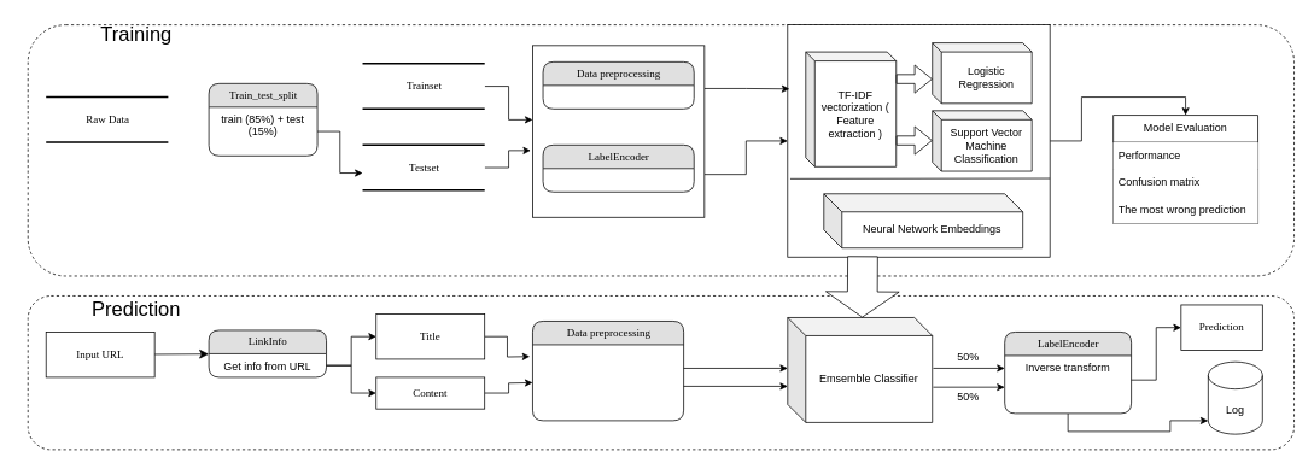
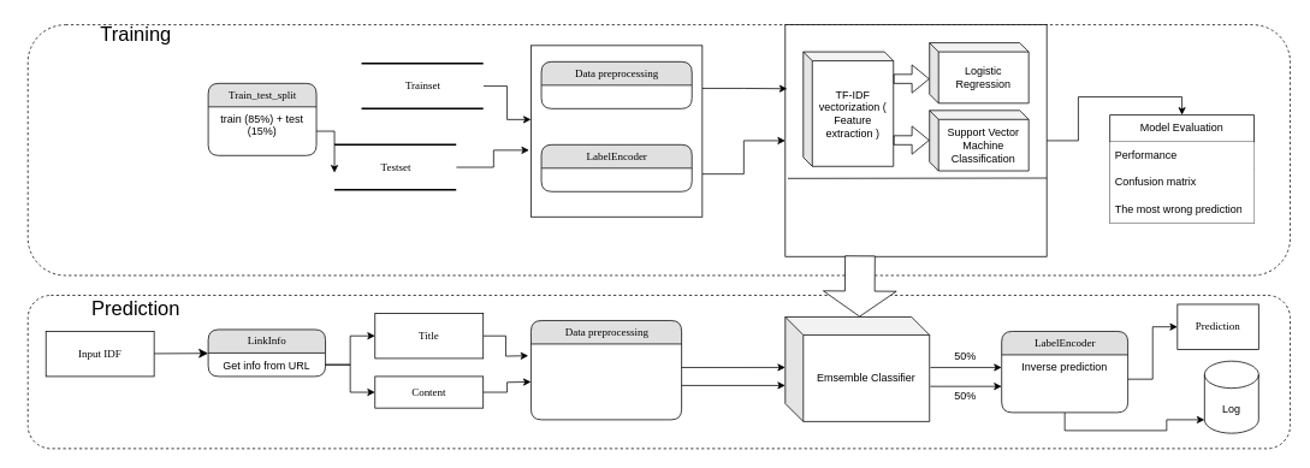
  <mxCell id="0" />
  <mxCell id="1" parent="0" />
  <mxCell id="2" value="" style="rounded=1;whiteSpace=wrap;html=1;fillColor=none;dashed=1;" parent="1" vertex="1"><mxGeometry x="30" y="27" width="1400" height="278" as="geometry" /></mxCell>
  <mxCell id="3" value="" style="rounded=1;whiteSpace=wrap;html=1;fillColor=none;dashed=1;" parent="1" vertex="1"><mxGeometry x="30" y="327" width="1400" height="170" as="geometry" /></mxCell>
  <mxCell id="4" style="edgeStyle=orthogonalEdgeStyle;rounded=0;orthogonalLoop=1;jettySize=auto;html=1;exitX=1;exitY=0.5;exitDx=0;exitDy=0;entryX=0.5;entryY=0;entryDx=0;entryDy=0;" parent="1" source="5" target="33" edge="1"><mxGeometry relative="1" as="geometry" /></mxCell>
  <mxCell id="5" value="" style="rounded=0;whiteSpace=wrap;html=1;" parent="1" vertex="1"><mxGeometry x="870" y="27" width="290" height="257" as="geometry" /></mxCell>
  <mxCell id="6" style="edgeStyle=none;html=1;labelBackgroundColor=none;startFill=0;startSize=8;endFill=1;endSize=8;fontFamily=Verdana;fontSize=12;" parent="1" source="7" target="8" edge="1"><mxGeometry relative="1" as="geometry" /></mxCell>
- <mxCell id="7" value="Input URL" style="whiteSpace=wrap;html=1;rounded=0;shadow=0;comic=0;labelBackgroundColor=none;strokeWidth=1;fontFamily=Verdana;fontSize=12;align=center;" parent="1" vertex="1"><mxGeometry x="50" y="367" width="120" height="50" as="geometry" /></mxCell>
+ <mxCell id="7" value="Input IDF" style="whiteSpace=wrap;html=1;rounded=0;shadow=0;comic=0;labelBackgroundColor=none;strokeWidth=1;fontFamily=Verdana;fontSize=12;align=center;" parent="1" vertex="1"><mxGeometry x="50" y="367" width="120" height="50" as="geometry" /></mxCell>
  <mxCell id="8" value="LinkInfo" style="swimlane;html=1;fontStyle=0;childLayout=stackLayout;horizontal=1;startSize=26;fillColor=#e0e0e0;horizontalStack=0;resizeParent=1;resizeLast=0;collapsible=1;marginBottom=0;swimlaneFillColor=#ffffff;align=center;rounded=1;shadow=0;comic=0;labelBackgroundColor=none;strokeWidth=1;fontFamily=Verdana;fontSize=12" parent="1" vertex="1"><mxGeometry x="230" y="365" width="130" height="52" as="geometry" /></mxCell>
  <mxCell id="9" value="Get info from URL" style="text;html=1;strokeColor=none;fillColor=none;spacingLeft=4;spacingRight=4;whiteSpace=wrap;overflow=hidden;rotatable=0;points=[[0,0.5],[1,0.5]];portConstraint=eastwest;align=center;" parent="8" vertex="1"><mxGeometry y="26" width="130" height="26" as="geometry" /></mxCell>
- <mxCell id="10" value="Raw Data" style="html=1;rounded=0;shadow=0;comic=0;labelBackgroundColor=none;strokeWidth=2;fontFamily=Verdana;fontSize=12;align=center;shape=mxgraph.ios7ui.horLines;" parent="1" vertex="1"><mxGeometry x="50" y="107" width="135" height="50" as="geometry" /></mxCell>
  <mxCell id="11" value="Train_test_split" style="swimlane;html=1;fontStyle=0;childLayout=stackLayout;horizontal=1;startSize=26;fillColor=#e0e0e0;horizontalStack=0;resizeParent=1;resizeLast=0;collapsible=1;marginBottom=0;swimlaneFillColor=#ffffff;align=center;rounded=1;shadow=0;comic=0;labelBackgroundColor=none;strokeWidth=1;fontFamily=Verdana;fontSize=12" parent="1" vertex="1"><mxGeometry x="230" y="92" width="120" height="80" as="geometry" /></mxCell>
  <mxCell id="12" value="train (85%) + test (15%)" style="text;html=1;strokeColor=none;fillColor=none;spacingLeft=4;spacingRight=4;whiteSpace=wrap;overflow=hidden;rotatable=0;points=[[0,0.5],[1,0.5]];portConstraint=eastwest;align=center;" parent="11" vertex="1"><mxGeometry y="26" width="120" height="54" as="geometry" /></mxCell>
  <mxCell id="13" style="edgeStyle=orthogonalEdgeStyle;rounded=0;orthogonalLoop=1;jettySize=auto;html=1;entryX=0;entryY=0.432;entryDx=0;entryDy=0;entryPerimeter=0;" parent="1" source="14" target="19" edge="1"><mxGeometry relative="1" as="geometry" /></mxCell>
  <mxCell id="14" value="Trainset" style="html=1;rounded=0;shadow=0;comic=0;labelBackgroundColor=none;strokeWidth=2;fontFamily=Verdana;fontSize=12;align=center;shape=mxgraph.ios7ui.horLines;" parent="1" vertex="1"><mxGeometry x="400" y="70" width="135" height="50" as="geometry" /></mxCell>
  <mxCell id="15" style="edgeStyle=orthogonalEdgeStyle;rounded=0;orthogonalLoop=1;jettySize=auto;html=1;entryX=-0.011;entryY=0.611;entryDx=0;entryDy=0;entryPerimeter=0;" parent="1" source="16" target="19" edge="1"><mxGeometry relative="1" as="geometry" /></mxCell>
- <mxCell id="16" value="Testset" style="html=1;rounded=0;shadow=0;comic=0;labelBackgroundColor=none;strokeWidth=2;fontFamily=Verdana;fontSize=12;align=center;shape=mxgraph.ios7ui.horLines;" parent="1" vertex="1"><mxGeometry x="400" y="160" width="135" height="50" as="geometry" /></mxCell>
+ <mxCell id="16" value="Testset" style="html=1;rounded=0;shadow=0;comic=0;labelBackgroundColor=none;strokeWidth=2;fontFamily=Verdana;fontSize=12;align=center;shape=mxgraph.ios7ui.horLines;" parent="1" vertex="1"><mxGeometry x="370" y="160" width="135" height="50" as="geometry" /></mxCell>
  <mxCell id="17" style="edgeStyle=orthogonalEdgeStyle;rounded=0;orthogonalLoop=1;jettySize=auto;html=1;exitX=1;exitY=0.25;exitDx=0;exitDy=0;entryX=0.007;entryY=0.276;entryDx=0;entryDy=0;entryPerimeter=0;" parent="1" source="19" target="5" edge="1"><mxGeometry relative="1" as="geometry" /></mxCell>
  <mxCell id="18" style="edgeStyle=orthogonalEdgeStyle;rounded=0;orthogonalLoop=1;jettySize=auto;html=1;exitX=1;exitY=0.75;exitDx=0;exitDy=0;" parent="1" source="19" target="5" edge="1"><mxGeometry relative="1" as="geometry" /></mxCell>
  <mxCell id="19" value="" style="whiteSpace=wrap;html=1;aspect=fixed;" parent="1" vertex="1"><mxGeometry x="588" y="50" width="190" height="190" as="geometry" /></mxCell>
  <mxCell id="20" value="Data preprocessing" style="swimlane;html=1;fontStyle=0;childLayout=stackLayout;horizontal=1;startSize=26;fillColor=#e0e0e0;horizontalStack=0;resizeParent=1;resizeLast=0;collapsible=1;marginBottom=0;swimlaneFillColor=#ffffff;align=center;rounded=1;shadow=0;comic=0;labelBackgroundColor=none;strokeWidth=1;fontFamily=Verdana;fontSize=12" parent="1" vertex="1"><mxGeometry x="599.5" y="68" width="167" height="52" as="geometry" /></mxCell>
  <mxCell id="21" value="LabelEncoder" style="swimlane;html=1;fontStyle=0;childLayout=stackLayout;horizontal=1;startSize=26;fillColor=#e0e0e0;horizontalStack=0;resizeParent=1;resizeLast=0;collapsible=1;marginBottom=0;swimlaneFillColor=#ffffff;align=center;rounded=1;shadow=0;comic=0;labelBackgroundColor=none;strokeWidth=1;fontFamily=Verdana;fontSize=12" parent="1" vertex="1"><mxGeometry x="599.5" y="160" width="167" height="52" as="geometry" /></mxCell>
  <mxCell id="22" value="" style="endArrow=none;html=1;rounded=0;exitX=0.01;exitY=0.663;exitDx=0;exitDy=0;exitPerimeter=0;" parent="1" source="5" edge="1"><mxGeometry width="50" height="50" relative="1" as="geometry"><mxPoint x="660" y="317" as="sourcePoint" /><mxPoint x="1160" y="197" as="targetPoint" /></mxGeometry></mxCell>
- <mxCell id="23" value="Neural Network Embeddings" style="shape=cube;whiteSpace=wrap;html=1;boundedLbl=1;backgroundOutline=1;darkOpacity=0.05;darkOpacity2=0.1;" parent="1" vertex="1"><mxGeometry x="910" y="214" width="220" height="60" as="geometry" /></mxCell>
  <mxCell id="24" value="TF-IDF vectorization&amp;nbsp;( Feature extraction )" style="shape=cube;whiteSpace=wrap;html=1;boundedLbl=1;backgroundOutline=1;darkOpacity=0.05;darkOpacity2=0.1;size=10;" parent="1" vertex="1"><mxGeometry x="890" y="57" width="100" height="127" as="geometry" /></mxCell>
  <mxCell id="25" value="Logistic Regression" style="shape=cube;whiteSpace=wrap;html=1;boundedLbl=1;backgroundOutline=1;darkOpacity=0.05;darkOpacity2=0.1;size=10;" parent="1" vertex="1"><mxGeometry x="1030" y="47" width="110" height="67" as="geometry" /></mxCell>
  <mxCell id="26" value="Support Vector Machine Classification" style="shape=cube;whiteSpace=wrap;html=1;boundedLbl=1;backgroundOutline=1;darkOpacity=0.05;darkOpacity2=0.1;size=10;" parent="1" vertex="1"><mxGeometry x="1030" y="122" width="110" height="67" as="geometry" /></mxCell>
  <mxCell id="27" style="edgeStyle=orthogonalEdgeStyle;rounded=0;orthogonalLoop=1;jettySize=auto;html=1;entryX=-0.018;entryY=0.155;entryDx=0;entryDy=0;entryPerimeter=0;" parent="1" source="28" edge="1"><mxGeometry relative="1" as="geometry"><mxPoint x="584.994" y="394.02" as="targetPoint" /></mxGeometry></mxCell>
  <mxCell id="28" value="Title" style="whiteSpace=wrap;html=1;rounded=0;shadow=0;comic=0;labelBackgroundColor=none;strokeWidth=1;fontFamily=Verdana;fontSize=12;align=center;" parent="1" vertex="1"><mxGeometry x="415" y="347" width="120" height="50" as="geometry" /></mxCell>
  <mxCell id="29" style="edgeStyle=orthogonalEdgeStyle;rounded=0;orthogonalLoop=1;jettySize=auto;html=1;entryX=0;entryY=0.5;entryDx=0;entryDy=0;" parent="1" source="30" edge="1"><mxGeometry relative="1" as="geometry"><mxPoint x="588" y="423" as="targetPoint" /></mxGeometry></mxCell>
  <mxCell id="30" value="Content" style="whiteSpace=wrap;html=1;rounded=0;shadow=0;comic=0;labelBackgroundColor=none;strokeWidth=1;fontFamily=Verdana;fontSize=12;align=center;" parent="1" vertex="1"><mxGeometry x="415" y="417" width="120" height="35" as="geometry" /></mxCell>
  <mxCell id="31" value="Emsemble Classifier" style="shape=cube;whiteSpace=wrap;html=1;boundedLbl=1;backgroundOutline=1;darkOpacity=0.05;darkOpacity2=0.1;" parent="1" vertex="1"><mxGeometry x="870" y="351" width="160" height="116" as="geometry" /></mxCell>
  <mxCell id="32" value="Data preprocessing" style="swimlane;html=1;fontStyle=0;childLayout=stackLayout;horizontal=1;startSize=26;fillColor=#e0e0e0;horizontalStack=0;resizeParent=1;resizeLast=0;collapsible=1;marginBottom=0;swimlaneFillColor=#ffffff;align=center;rounded=1;shadow=0;comic=0;labelBackgroundColor=none;strokeWidth=1;fontFamily=Verdana;fontSize=12" parent="1" vertex="1"><mxGeometry x="588" y="355" width="167" height="110" as="geometry" /></mxCell>
  <mxCell id="33" value="Model Evaluation" style="swimlane;fontStyle=0;childLayout=stackLayout;horizontal=1;startSize=30;horizontalStack=0;resizeParent=1;resizeParentMax=0;resizeLast=0;collapsible=1;marginBottom=0;whiteSpace=wrap;html=1;" parent="1" vertex="1"><mxGeometry x="1230" y="127" width="160" height="120" as="geometry" /></mxCell>
  <mxCell id="34" value="Performance" style="text;strokeColor=none;fillColor=default;align=left;verticalAlign=middle;spacingLeft=4;spacingRight=4;overflow=hidden;points=[[0,0.5],[1,0.5]];portConstraint=eastwest;rotatable=0;whiteSpace=wrap;html=1;" parent="33" vertex="1"><mxGeometry y="30" width="160" height="30" as="geometry" /></mxCell>
  <mxCell id="35" value="Confusion matrix" style="text;strokeColor=none;fillColor=default;align=left;verticalAlign=middle;spacingLeft=4;spacingRight=4;overflow=hidden;points=[[0,0.5],[1,0.5]];portConstraint=eastwest;rotatable=0;whiteSpace=wrap;html=1;" parent="33" vertex="1"><mxGeometry y="60" width="160" height="30" as="geometry" /></mxCell>
  <mxCell id="36" value="The most wrong prediction" style="text;strokeColor=none;fillColor=default;align=left;verticalAlign=middle;spacingLeft=4;spacingRight=4;overflow=hidden;points=[[0,0.5],[1,0.5]];portConstraint=eastwest;rotatable=0;whiteSpace=wrap;html=1;" parent="33" vertex="1"><mxGeometry y="90" width="160" height="30" as="geometry" /></mxCell>
  <mxCell id="37" style="edgeStyle=orthogonalEdgeStyle;rounded=0;orthogonalLoop=1;jettySize=auto;html=1;exitX=0.5;exitY=1;exitDx=0;exitDy=0;entryX=0;entryY=1;entryDx=0;entryDy=-15;entryPerimeter=0;" parent="1" source="38" target="41" edge="1"><mxGeometry relative="1" as="geometry"><Array as="points"><mxPoint x="1180" y="477" /><mxPoint x="1293" y="477" /></Array></mxGeometry></mxCell>
  <mxCell id="38" value="LabelEncoder" style="swimlane;html=1;fontStyle=0;childLayout=stackLayout;horizontal=1;startSize=26;fillColor=#e0e0e0;horizontalStack=0;resizeParent=1;resizeLast=0;collapsible=1;marginBottom=0;swimlaneFillColor=#ffffff;align=center;rounded=1;shadow=0;comic=0;labelBackgroundColor=none;strokeWidth=1;fontFamily=Verdana;fontSize=12" parent="1" vertex="1"><mxGeometry x="1110" y="367" width="140" height="90" as="geometry" /></mxCell>
- <mxCell id="39" value="Inverse transform" style="text;html=1;strokeColor=none;fillColor=none;spacingLeft=4;spacingRight=4;whiteSpace=wrap;overflow=hidden;rotatable=0;points=[[0,0.5],[1,0.5]];portConstraint=eastwest;align=center;" parent="38" vertex="1"><mxGeometry y="26" width="140" height="54" as="geometry" /></mxCell>
+ <mxCell id="39" value="Inverse prediction" style="text;html=1;strokeColor=none;fillColor=none;spacingLeft=4;spacingRight=4;whiteSpace=wrap;overflow=hidden;rotatable=0;points=[[0,0.5],[1,0.5]];portConstraint=eastwest;align=center;" parent="38" vertex="1"><mxGeometry y="26" width="140" height="54" as="geometry" /></mxCell>
  <mxCell id="40" value="Prediction" style="whiteSpace=wrap;html=1;rounded=0;shadow=0;comic=0;labelBackgroundColor=none;strokeWidth=1;fontFamily=Verdana;fontSize=12;align=center;" parent="1" vertex="1"><mxGeometry x="1305" y="337" width="90" height="50" as="geometry" /></mxCell>
  <mxCell id="41" value="Log" style="shape=cylinder3;whiteSpace=wrap;html=1;boundedLbl=1;backgroundOutline=1;size=15;" parent="1" vertex="1"><mxGeometry x="1335" y="400" width="60" height="80" as="geometry" /></mxCell>
  <mxCell id="42" value="&lt;font style=&quot;font-size: 22px;&quot;&gt;Training&lt;/font&gt;" style="text;html=1;strokeColor=none;fillColor=none;align=center;verticalAlign=middle;whiteSpace=wrap;rounded=0;fontSize=28;" parent="1" vertex="1"><mxGeometry x="20" y="20" width="260" height="30" as="geometry" /></mxCell>
  <mxCell id="43" value="&lt;font style=&quot;font-size: 22px;&quot;&gt;Prediction&lt;/font&gt;" style="text;html=1;strokeColor=none;fillColor=none;align=center;verticalAlign=middle;whiteSpace=wrap;rounded=0;fontSize=28;" parent="1" vertex="1"><mxGeometry x="20" y="325" width="260" height="30" as="geometry" /></mxCell>
  <mxCell id="44" style="edgeStyle=orthogonalEdgeStyle;rounded=0;orthogonalLoop=1;jettySize=auto;html=1;entryX=0;entryY=0.5;entryDx=0;entryDy=0;" parent="1" source="9" target="28" edge="1"><mxGeometry relative="1" as="geometry" /></mxCell>
  <mxCell id="45" style="edgeStyle=orthogonalEdgeStyle;rounded=0;orthogonalLoop=1;jettySize=auto;html=1;exitX=1;exitY=0.5;exitDx=0;exitDy=0;" parent="1" source="9" target="30" edge="1"><mxGeometry relative="1" as="geometry" /></mxCell>
  <mxCell id="46" value="" style="shape=flexArrow;endArrow=classic;html=1;rounded=0;entryX=0;entryY=0;entryDx=82.5;entryDy=0;entryPerimeter=0;endWidth=47;endSize=9.04;width=33;fillColor=default;exitX=0.286;exitY=0.996;exitDx=0;exitDy=0;exitPerimeter=0;" parent="1" source="5" target="31" edge="1"><mxGeometry width="50" height="50" relative="1" as="geometry"><mxPoint x="953" y="287" as="sourcePoint" /><mxPoint x="730" y="237" as="targetPoint" /></mxGeometry></mxCell>
  <mxCell id="47" style="edgeStyle=orthogonalEdgeStyle;rounded=0;orthogonalLoop=1;jettySize=auto;html=1;exitX=1;exitY=0.5;exitDx=0;exitDy=0;entryX=0;entryY=0.5;entryDx=0;entryDy=0;" parent="1" source="39" target="40" edge="1"><mxGeometry relative="1" as="geometry" /></mxCell>
  <mxCell id="48" style="edgeStyle=orthogonalEdgeStyle;rounded=0;orthogonalLoop=1;jettySize=auto;html=1;exitX=1;exitY=0.5;exitDx=0;exitDy=0;entryX=0;entryY=0.62;entryDx=0;entryDy=0;entryPerimeter=0;" parent="1" source="12" target="16" edge="1"><mxGeometry relative="1" as="geometry" /></mxCell>
  <mxCell id="49" value="" style="endArrow=classic;html=1;rounded=0;exitX=1;exitY=0.31;exitDx=0;exitDy=0;exitPerimeter=0;" parent="1" edge="1"><mxGeometry width="50" height="50" relative="1" as="geometry"><mxPoint x="755" y="407.04" as="sourcePoint" /><mxPoint x="870" y="407" as="targetPoint" /></mxGeometry></mxCell>
  <mxCell id="50" value="" style="endArrow=classic;html=1;rounded=0;exitX=1;exitY=0.31;exitDx=0;exitDy=0;exitPerimeter=0;entryX=0;entryY=0.584;entryDx=0;entryDy=0;entryPerimeter=0;" parent="1" edge="1"><mxGeometry width="50" height="50" relative="1" as="geometry"><mxPoint x="755" y="427" as="sourcePoint" /><mxPoint x="870" y="427" as="targetPoint" /></mxGeometry></mxCell>
  <mxCell id="51" value="50%" style="text;html=1;strokeColor=none;fillColor=none;align=center;verticalAlign=middle;whiteSpace=wrap;rounded=0;" parent="1" vertex="1"><mxGeometry x="1000" y="424" width="140" height="30" as="geometry" /></mxCell>
  <mxCell id="52" value="" style="endArrow=classic;html=1;rounded=0;exitX=1.006;exitY=0.664;exitDx=0;exitDy=0;exitPerimeter=0;" parent="1" source="31" edge="1"><mxGeometry width="50" height="50" relative="1" as="geometry"><mxPoint x="1055" y="427" as="sourcePoint" /><mxPoint x="1110" y="428" as="targetPoint" /></mxGeometry></mxCell>
  <mxCell id="53" value="" style="endArrow=classic;html=1;rounded=0;exitX=1.006;exitY=0.664;exitDx=0;exitDy=0;exitPerimeter=0;" parent="1" edge="1"><mxGeometry width="50" height="50" relative="1" as="geometry"><mxPoint x="1031" y="407" as="sourcePoint" /><mxPoint x="1110" y="407" as="targetPoint" /></mxGeometry></mxCell>
  <mxCell id="54" value="50%" style="text;html=1;strokeColor=none;fillColor=none;align=center;verticalAlign=middle;whiteSpace=wrap;rounded=0;" parent="1" vertex="1"><mxGeometry x="1000" y="380" width="140" height="30" as="geometry" /></mxCell>
  <mxCell id="55" value="" style="shape=flexArrow;endArrow=classic;html=1;rounded=0;" parent="1" edge="1"><mxGeometry width="50" height="50" relative="1" as="geometry"><mxPoint x="990" y="87" as="sourcePoint" /><mxPoint x="1030" y="87" as="targetPoint" /></mxGeometry></mxCell>
  <mxCell id="56" value="" style="shape=flexArrow;endArrow=classic;html=1;rounded=0;" parent="1" edge="1"><mxGeometry width="50" height="50" relative="1" as="geometry"><mxPoint x="990" y="155" as="sourcePoint" /><mxPoint x="1030" y="155" as="targetPoint" /></mxGeometry></mxCell>
